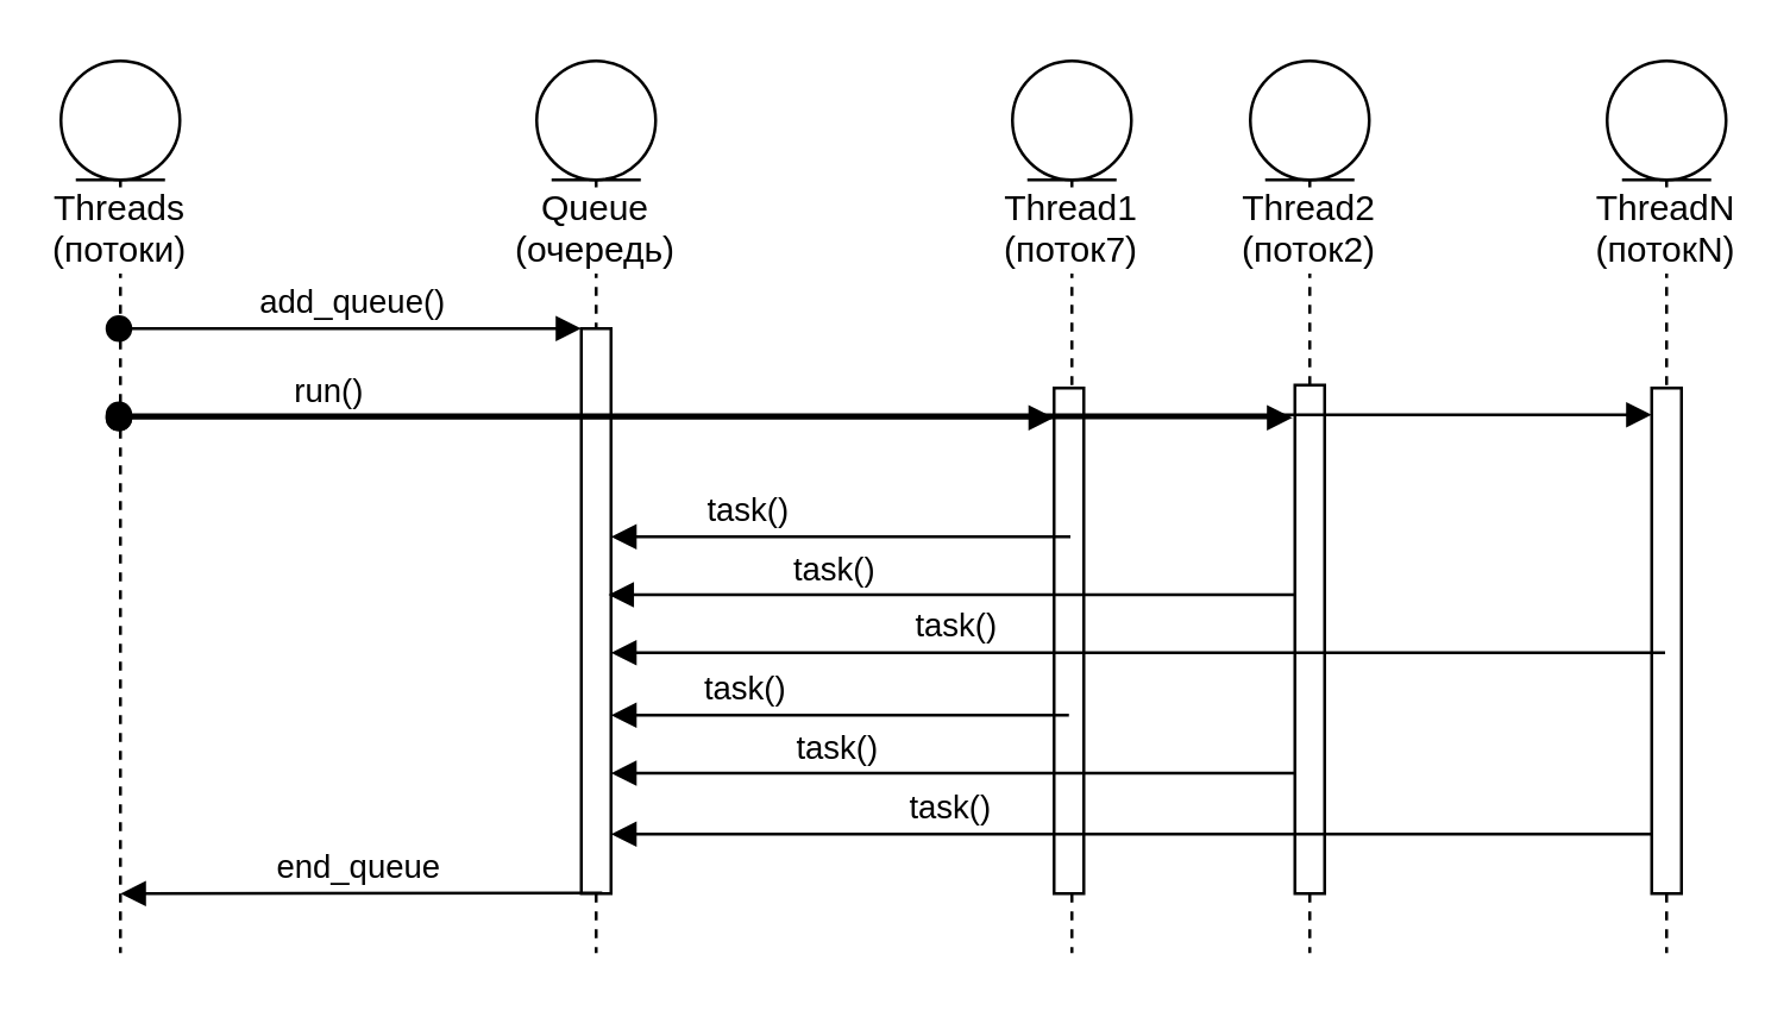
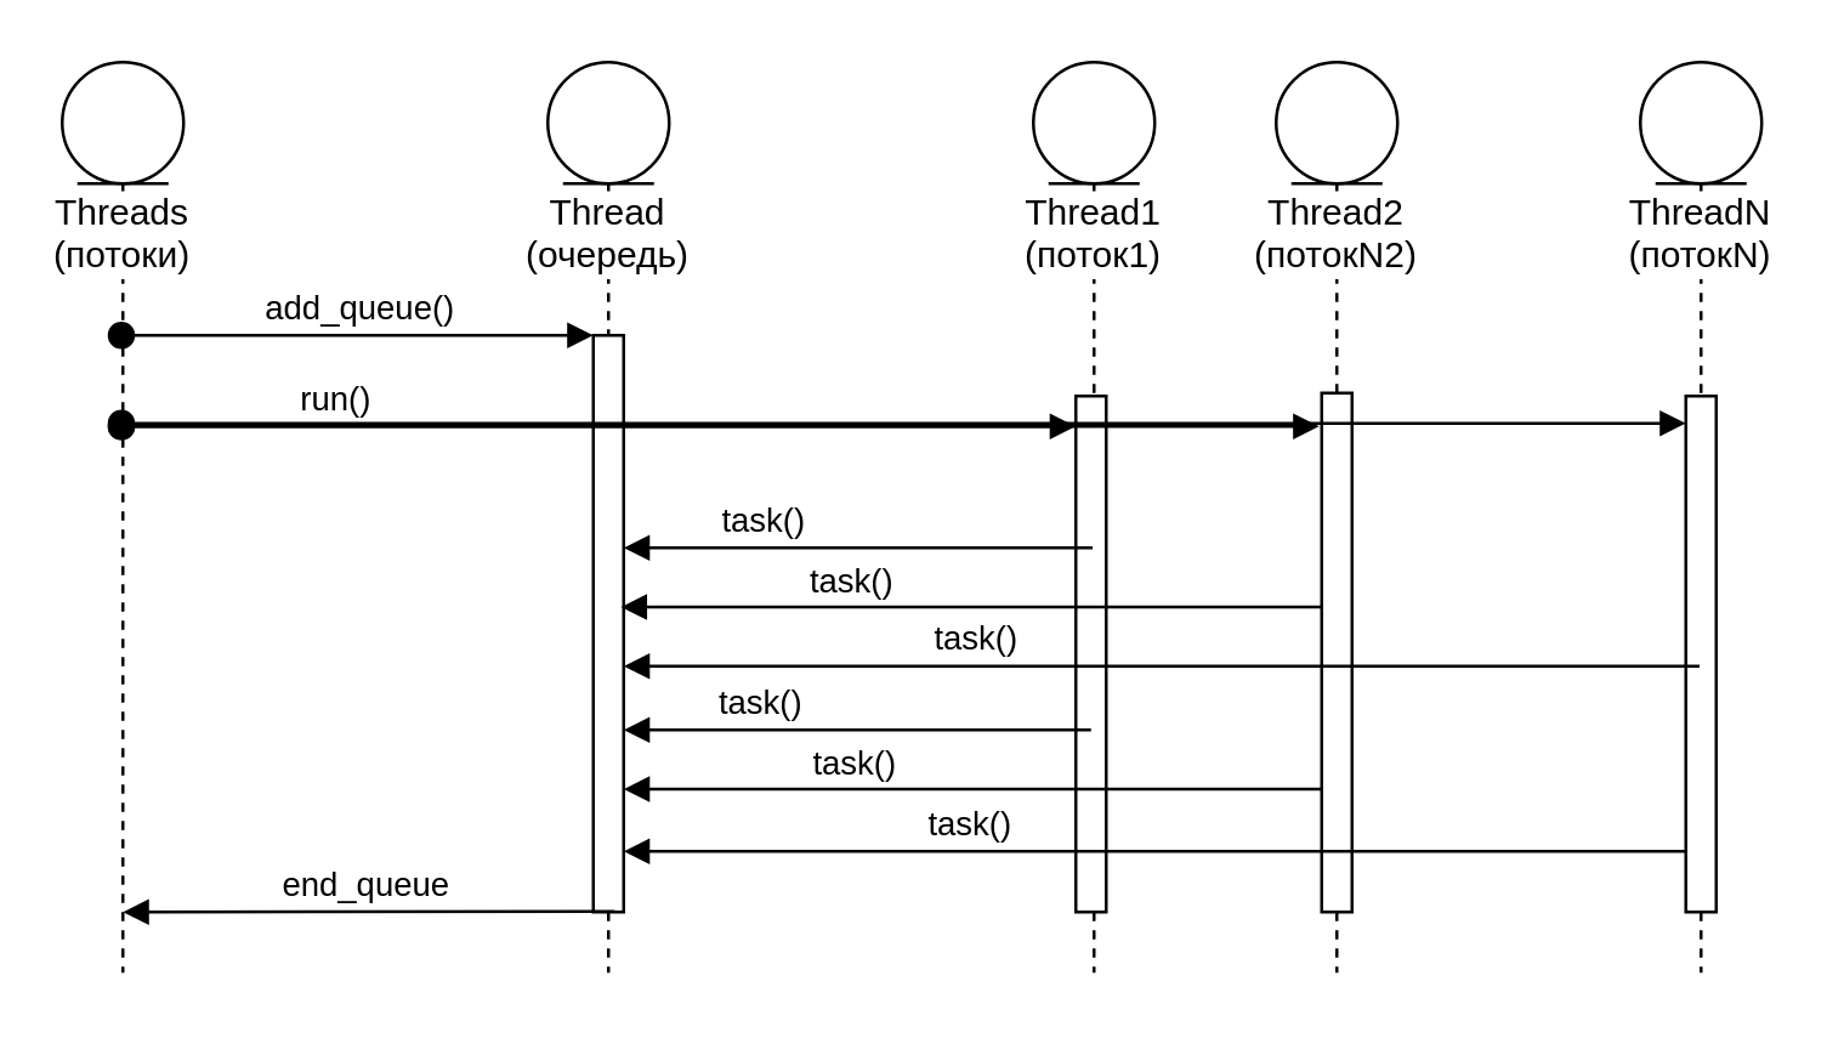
  <mxCell id="0" />
  <mxCell id="1" parent="0" />
  <mxCell id="2" value="Threads (потоки)" style="shape=umlLifeline;participant=umlEntity;perimeter=lifelinePerimeter;whiteSpace=wrap;html=1;container=1;collapsible=0;recursiveResize=0;verticalAlign=top;spacingTop=36;labelBackgroundColor=#ffffff;outlineConnect=0;" vertex="1" parent="1"><mxGeometry x="20" y="20" width="40" height="300" as="geometry" /></mxCell>
- <mxCell id="3" value="Queue (очередь)" style="shape=umlLifeline;participant=umlEntity;perimeter=lifelinePerimeter;whiteSpace=wrap;html=1;container=1;collapsible=0;recursiveResize=0;verticalAlign=top;spacingTop=36;labelBackgroundColor=#ffffff;outlineConnect=0;" vertex="1" parent="1"><mxGeometry x="180" y="20" width="40" height="300" as="geometry" /></mxCell>
+ <mxCell id="3" value="Thread (очередь)" style="shape=umlLifeline;participant=umlEntity;perimeter=lifelinePerimeter;whiteSpace=wrap;html=1;container=1;collapsible=0;recursiveResize=0;verticalAlign=top;spacingTop=36;labelBackgroundColor=#ffffff;outlineConnect=0;" vertex="1" parent="1"><mxGeometry x="180" y="20" width="40" height="300" as="geometry" /></mxCell>
  <mxCell id="4" value="" style="html=1;points=[];perimeter=orthogonalPerimeter;" vertex="1" parent="3"><mxGeometry x="15" y="90" width="10" height="190" as="geometry" /></mxCell>
- <mxCell id="5" value="Thread1&lt;br&gt;(поток7)" style="shape=umlLifeline;participant=umlEntity;perimeter=lifelinePerimeter;whiteSpace=wrap;html=1;container=1;collapsible=0;recursiveResize=0;verticalAlign=top;spacingTop=36;labelBackgroundColor=#ffffff;outlineConnect=0;" vertex="1" parent="1"><mxGeometry x="340" y="20" width="40" height="300" as="geometry" /></mxCell>
+ <mxCell id="5" value="Thread1&lt;br&gt;(поток1)" style="shape=umlLifeline;participant=umlEntity;perimeter=lifelinePerimeter;whiteSpace=wrap;html=1;container=1;collapsible=0;recursiveResize=0;verticalAlign=top;spacingTop=36;labelBackgroundColor=#ffffff;outlineConnect=0;" vertex="1" parent="1"><mxGeometry x="340" y="20" width="40" height="300" as="geometry" /></mxCell>
  <mxCell id="6" value="" style="html=1;points=[];perimeter=orthogonalPerimeter;" vertex="1" parent="5"><mxGeometry x="14" y="110" width="10" height="170" as="geometry" /></mxCell>
- <mxCell id="7" value="Thread2&lt;br&gt;(поток2)" style="shape=umlLifeline;participant=umlEntity;perimeter=lifelinePerimeter;whiteSpace=wrap;html=1;container=1;collapsible=0;recursiveResize=0;verticalAlign=top;spacingTop=36;labelBackgroundColor=#ffffff;outlineConnect=0;" vertex="1" parent="1"><mxGeometry x="420" y="20" width="40" height="300" as="geometry" /></mxCell>
+ <mxCell id="7" value="Thread2&lt;br&gt;(потокN2)" style="shape=umlLifeline;participant=umlEntity;perimeter=lifelinePerimeter;whiteSpace=wrap;html=1;container=1;collapsible=0;recursiveResize=0;verticalAlign=top;spacingTop=36;labelBackgroundColor=#ffffff;outlineConnect=0;" vertex="1" parent="1"><mxGeometry x="420" y="20" width="40" height="300" as="geometry" /></mxCell>
  <mxCell id="8" value="" style="html=1;points=[];perimeter=orthogonalPerimeter;" vertex="1" parent="7"><mxGeometry x="15" y="109" width="10" height="171" as="geometry" /></mxCell>
  <mxCell id="9" value="ThreadN&lt;br&gt;(потокN)" style="shape=umlLifeline;participant=umlEntity;perimeter=lifelinePerimeter;whiteSpace=wrap;html=1;container=1;collapsible=0;recursiveResize=0;verticalAlign=top;spacingTop=36;labelBackgroundColor=#ffffff;outlineConnect=0;" vertex="1" parent="1"><mxGeometry x="540" y="20" width="40" height="300" as="geometry" /></mxCell>
  <mxCell id="10" value="" style="html=1;points=[];perimeter=orthogonalPerimeter;" vertex="1" parent="9"><mxGeometry x="15" y="110" width="10" height="170" as="geometry" /></mxCell>
  <mxCell id="11" value="add_queue()" style="html=1;verticalAlign=bottom;startArrow=oval;endArrow=block;startSize=8;" edge="1" target="4" parent="1"><mxGeometry relative="1" as="geometry"><mxPoint x="39.5" y="110" as="sourcePoint" /><Array as="points"><mxPoint x="170" y="110" /></Array></mxGeometry></mxCell>
  <mxCell id="12" value="run()" style="html=1;verticalAlign=bottom;startArrow=oval;endArrow=block;startSize=8;" edge="1" target="6" parent="1" source="2"><mxGeometry x="-0.553" relative="1" as="geometry"><mxPoint x="180" y="390" as="sourcePoint" /><Array as="points"><mxPoint x="220" y="140" /><mxPoint x="340" y="140" /></Array><mxPoint as="offset" /></mxGeometry></mxCell>
  <mxCell id="13" value="" style="html=1;verticalAlign=bottom;startArrow=oval;endArrow=block;startSize=8;" edge="1" parent="1" source="2"><mxGeometry x="-0.553" relative="1" as="geometry"><mxPoint x="40" y="140" as="sourcePoint" /><mxPoint x="434.19" y="140" as="targetPoint" /><Array as="points"><mxPoint x="300.19" y="140" /><mxPoint x="420.19" y="140" /></Array><mxPoint as="offset" /></mxGeometry></mxCell>
  <mxCell id="14" value="" style="html=1;verticalAlign=bottom;startArrow=oval;endArrow=block;startSize=8;" edge="1" parent="1" source="2"><mxGeometry x="-0.553" relative="1" as="geometry"><mxPoint x="50" y="139" as="sourcePoint" /><mxPoint x="555" y="139" as="targetPoint" /><Array as="points"><mxPoint x="310" y="139" /></Array><mxPoint as="offset" /></mxGeometry></mxCell>
  <mxCell id="15" value="task()" style="html=1;verticalAlign=bottom;endArrow=block;" edge="1" parent="1" source="5" target="4"><mxGeometry x="0.417" width="80" relative="1" as="geometry"><mxPoint x="240" y="230" as="sourcePoint" /><mxPoint x="320" y="230" as="targetPoint" /><Array as="points"><mxPoint x="290" y="180" /></Array><mxPoint as="offset" /></mxGeometry></mxCell>
  <mxCell id="16" value="task()" style="html=1;verticalAlign=bottom;endArrow=block;entryX=0.91;entryY=0.45;entryDx=0;entryDy=0;entryPerimeter=0;" edge="1" parent="1"><mxGeometry x="0.343" width="80" relative="1" as="geometry"><mxPoint x="435" y="199.5" as="sourcePoint" /><mxPoint x="204.1" y="199.5" as="targetPoint" /><Array as="points" /><mxPoint as="offset" /></mxGeometry></mxCell>
  <mxCell id="17" value="task()" style="html=1;verticalAlign=bottom;endArrow=block;" edge="1" parent="1"><mxGeometry x="0.351" width="80" relative="1" as="geometry"><mxPoint x="559.5" y="219" as="sourcePoint" /><mxPoint x="205" y="219" as="targetPoint" /><Array as="points" /><mxPoint as="offset" /></mxGeometry></mxCell>
  <mxCell id="18" value="task()" style="html=1;verticalAlign=bottom;endArrow=block;" edge="1" parent="1" target="4"><mxGeometry x="0.417" width="80" relative="1" as="geometry"><mxPoint x="359" y="240" as="sourcePoint" /><mxPoint x="210" y="250" as="targetPoint" /><Array as="points" /><mxPoint as="offset" /></mxGeometry></mxCell>
  <mxCell id="19" value="task()" style="html=1;verticalAlign=bottom;endArrow=block;" edge="1" parent="1"><mxGeometry x="0.343" width="80" relative="1" as="geometry"><mxPoint x="435" y="259.5" as="sourcePoint" /><mxPoint x="205" y="259.5" as="targetPoint" /><Array as="points" /><mxPoint as="offset" /></mxGeometry></mxCell>
  <mxCell id="20" value="task()" style="html=1;verticalAlign=bottom;endArrow=block;" edge="1" parent="1"><mxGeometry x="0.351" width="80" relative="1" as="geometry"><mxPoint x="555" y="280" as="sourcePoint" /><mxPoint x="205" y="280" as="targetPoint" /><Array as="points" /><mxPoint as="offset" /></mxGeometry></mxCell>
  <mxCell id="21" value="end_queue" style="html=1;verticalAlign=bottom;endArrow=block;exitX=0.703;exitY=0.999;exitDx=0;exitDy=0;exitPerimeter=0;" edge="1" parent="1" source="4" target="2"><mxGeometry x="0.011" width="80" relative="1" as="geometry"><mxPoint x="369.5" y="190" as="sourcePoint" /><mxPoint x="215" y="190" as="targetPoint" /><Array as="points"><mxPoint x="40" y="300" /></Array><mxPoint as="offset" /></mxGeometry></mxCell>
